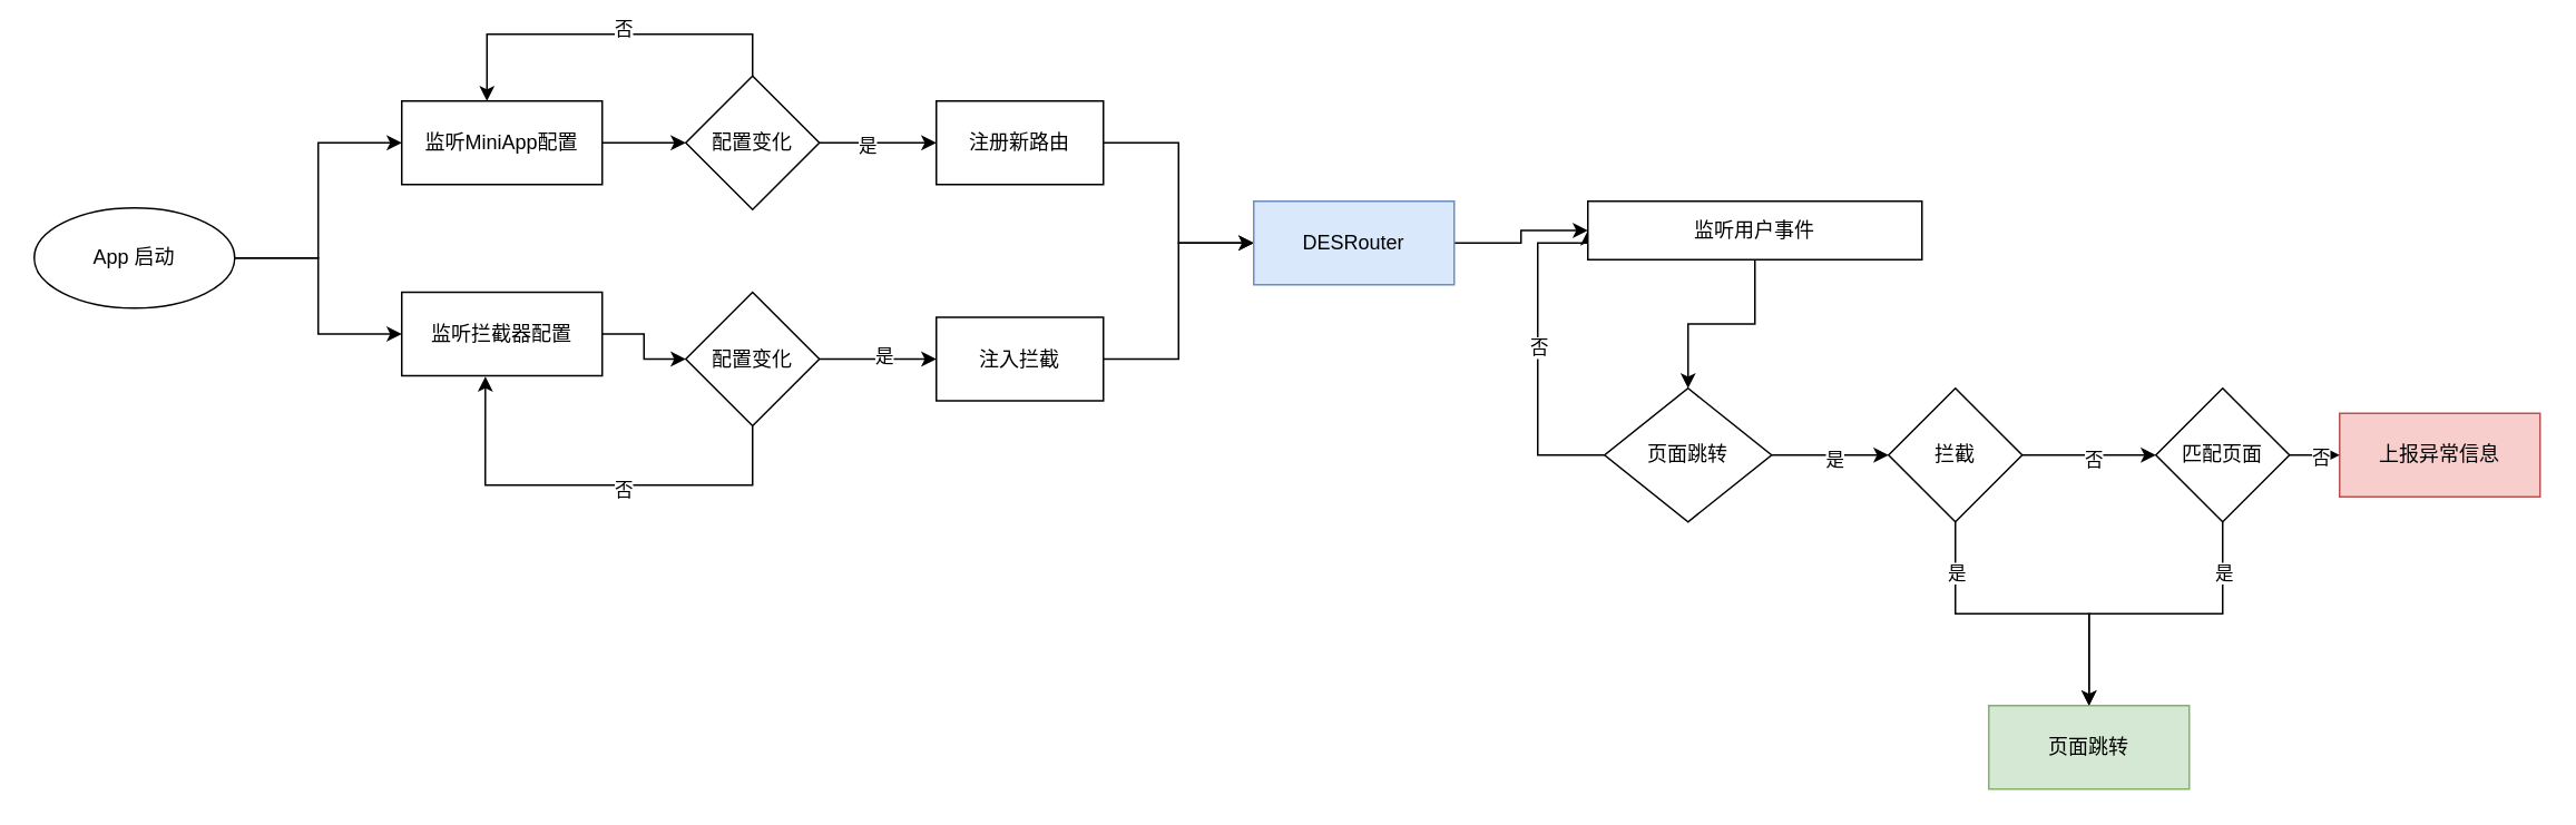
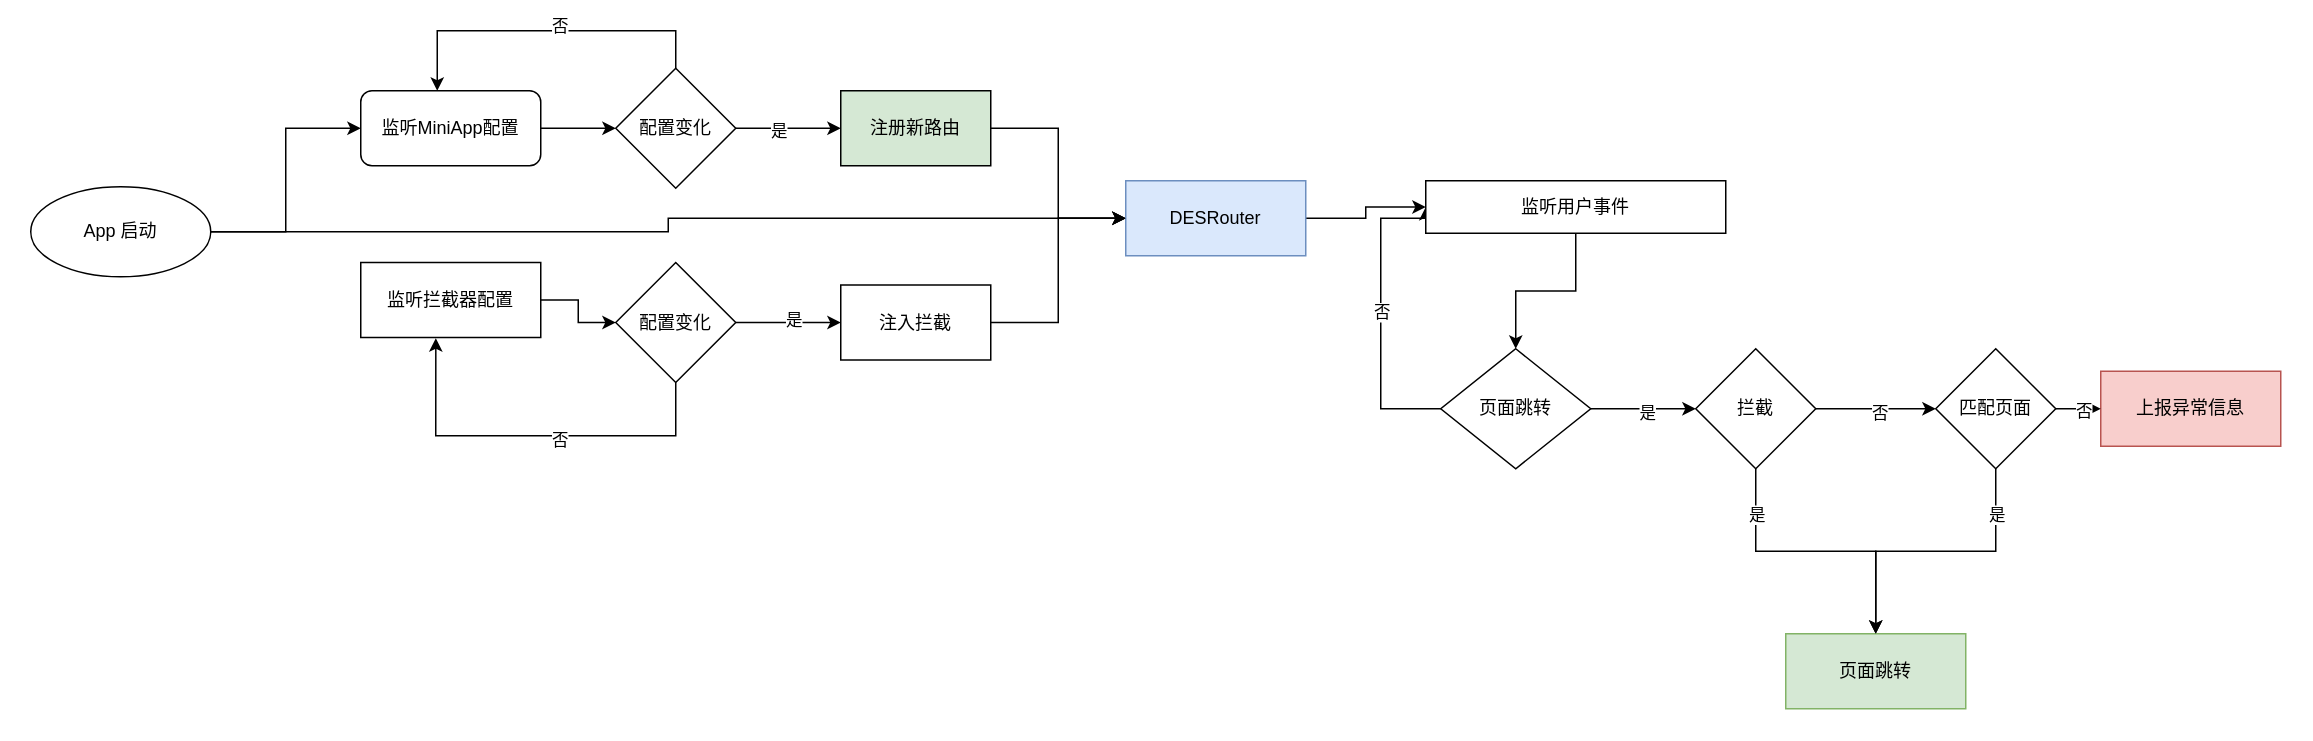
  <mxCell id="0" />
  <mxCell id="1" parent="0" />
  <mxCell id="2" style="edgeStyle=orthogonalEdgeStyle;rounded=0;orthogonalLoop=1;jettySize=auto;html=1;entryX=0;entryY=0.5;entryDx=0;entryDy=0;" edge="1" parent="1" source="3" target="10"><mxGeometry relative="1" as="geometry" /></mxCell>
- <mxCell id="3" value="监听MiniApp配置" style="whiteSpace=wrap;html=1;" vertex="1" parent="1"><mxGeometry x="240" y="60" width="120" height="50" as="geometry" /></mxCell>
+ <mxCell id="3" value="监听MiniApp配置" style="whiteSpace=wrap;html=1;rounded=1;" vertex="1" parent="1"><mxGeometry x="240" y="60" width="120" height="50" as="geometry" /></mxCell>
  <mxCell id="4" style="edgeStyle=orthogonalEdgeStyle;rounded=0;orthogonalLoop=1;jettySize=auto;html=1;entryX=0;entryY=0.5;entryDx=0;entryDy=0;" edge="1" parent="1" source="5" target="15"><mxGeometry relative="1" as="geometry" /></mxCell>
  <mxCell id="5" value="监听拦截器配置" style="whiteSpace=wrap;html=1;" vertex="1" parent="1"><mxGeometry x="240" y="174.5" width="120" height="50" as="geometry" /></mxCell>
  <mxCell id="6" style="edgeStyle=orthogonalEdgeStyle;rounded=0;orthogonalLoop=1;jettySize=auto;html=1;" edge="1" parent="1" source="10" target="17"><mxGeometry relative="1" as="geometry" /></mxCell>
  <mxCell id="7" value="是" style="edgeLabel;html=1;align=center;verticalAlign=middle;resizable=0;points=[];" vertex="1" connectable="0" parent="6"><mxGeometry x="-0.2" y="-1" relative="1" as="geometry"><mxPoint as="offset" /></mxGeometry></mxCell>
  <mxCell id="8" style="edgeStyle=orthogonalEdgeStyle;rounded=0;orthogonalLoop=1;jettySize=auto;html=1;entryX=0.425;entryY=0;entryDx=0;entryDy=0;entryPerimeter=0;" edge="1" parent="1" source="10" target="3"><mxGeometry relative="1" as="geometry"><Array as="points"><mxPoint x="450" y="20" /><mxPoint x="291" y="20" /></Array></mxGeometry></mxCell>
  <mxCell id="9" value="否" style="edgeLabel;html=1;align=center;verticalAlign=middle;resizable=0;points=[];" vertex="1" connectable="0" parent="8"><mxGeometry x="-0.08" y="-4" relative="1" as="geometry"><mxPoint as="offset" /></mxGeometry></mxCell>
  <mxCell id="10" value="配置变化" style="rhombus;whiteSpace=wrap;html=1;" vertex="1" parent="1"><mxGeometry x="410" y="45" width="80" height="80" as="geometry" /></mxCell>
  <mxCell id="11" style="edgeStyle=orthogonalEdgeStyle;rounded=0;orthogonalLoop=1;jettySize=auto;html=1;entryX=0;entryY=0.5;entryDx=0;entryDy=0;" edge="1" parent="1" source="15" target="19"><mxGeometry relative="1" as="geometry" /></mxCell>
  <mxCell id="12" value="是" style="edgeLabel;html=1;align=center;verticalAlign=middle;resizable=0;points=[];" vertex="1" connectable="0" parent="11"><mxGeometry x="0.08" y="3" relative="1" as="geometry"><mxPoint y="1" as="offset" /></mxGeometry></mxCell>
  <mxCell id="13" style="edgeStyle=orthogonalEdgeStyle;rounded=0;orthogonalLoop=1;jettySize=auto;html=1;entryX=0.417;entryY=1.01;entryDx=0;entryDy=0;entryPerimeter=0;" edge="1" parent="1" source="15" target="5"><mxGeometry relative="1" as="geometry"><Array as="points"><mxPoint x="450" y="290" /><mxPoint x="290" y="290" /></Array></mxGeometry></mxCell>
  <mxCell id="14" value="否" style="edgeLabel;html=1;align=center;verticalAlign=middle;resizable=0;points=[];" vertex="1" connectable="0" parent="13"><mxGeometry x="-0.132" y="2" relative="1" as="geometry"><mxPoint as="offset" /></mxGeometry></mxCell>
  <mxCell id="15" value="配置变化" style="rhombus;whiteSpace=wrap;html=1;" vertex="1" parent="1"><mxGeometry x="410" y="174.5" width="80" height="80" as="geometry" /></mxCell>
  <mxCell id="16" style="edgeStyle=orthogonalEdgeStyle;rounded=0;orthogonalLoop=1;jettySize=auto;html=1;entryX=0;entryY=0.5;entryDx=0;entryDy=0;" edge="1" parent="1" source="17" target="21"><mxGeometry relative="1" as="geometry" /></mxCell>
- <mxCell id="17" value="注册新路由" style="whiteSpace=wrap;html=1;" vertex="1" parent="1"><mxGeometry x="560" y="60" width="100" height="50" as="geometry" /></mxCell>
+ <mxCell id="17" value="注册新路由" style="whiteSpace=wrap;html=1;fillColor=#d5e8d4;" vertex="1" parent="1"><mxGeometry x="560" y="60" width="100" height="50" as="geometry" /></mxCell>
  <mxCell id="18" style="edgeStyle=orthogonalEdgeStyle;rounded=0;orthogonalLoop=1;jettySize=auto;html=1;entryX=0;entryY=0.5;entryDx=0;entryDy=0;" edge="1" parent="1" source="19" target="21"><mxGeometry relative="1" as="geometry" /></mxCell>
  <mxCell id="19" value="注入拦截" style="whiteSpace=wrap;html=1;" vertex="1" parent="1"><mxGeometry x="560" y="189.5" width="100" height="50" as="geometry" /></mxCell>
  <mxCell id="20" style="edgeStyle=orthogonalEdgeStyle;rounded=0;orthogonalLoop=1;jettySize=auto;html=1;entryX=0;entryY=0.5;entryDx=0;entryDy=0;" edge="1" parent="1" source="21" target="38"><mxGeometry relative="1" as="geometry" /></mxCell>
  <mxCell id="21" value="DESRouter" style="whiteSpace=wrap;html=1;fillColor=#dae8fc;strokeColor=#6c8ebf;" vertex="1" parent="1"><mxGeometry x="750" y="120" width="120" height="50" as="geometry" /></mxCell>
  <mxCell id="22" style="edgeStyle=orthogonalEdgeStyle;rounded=0;orthogonalLoop=1;jettySize=auto;html=1;" edge="1" parent="1" source="26" target="27"><mxGeometry relative="1" as="geometry" /></mxCell>
  <mxCell id="23" value="是" style="edgeLabel;html=1;align=center;verticalAlign=middle;resizable=0;points=[];" vertex="1" connectable="0" parent="22"><mxGeometry x="-0.3" relative="1" as="geometry"><mxPoint x="-12" y="-25" as="offset" /></mxGeometry></mxCell>
  <mxCell id="24" style="edgeStyle=orthogonalEdgeStyle;rounded=0;orthogonalLoop=1;jettySize=auto;html=1;entryX=0;entryY=0.5;entryDx=0;entryDy=0;" edge="1" parent="1" source="26" target="43"><mxGeometry relative="1" as="geometry" /></mxCell>
  <mxCell id="25" value="否" style="edgeLabel;html=1;align=center;verticalAlign=middle;resizable=0;points=[];" vertex="1" connectable="0" parent="24"><mxGeometry x="0.057" y="-2" relative="1" as="geometry"><mxPoint as="offset" /></mxGeometry></mxCell>
  <mxCell id="26" value="拦截" style="rhombus;whiteSpace=wrap;html=1;" vertex="1" parent="1"><mxGeometry x="1130" y="232" width="80" height="80" as="geometry" /></mxCell>
  <mxCell id="27" value="页面跳转" style="whiteSpace=wrap;html=1;fillColor=#d5e8d4;strokeColor=#82b366;" vertex="1" parent="1"><mxGeometry x="1190" y="422" width="120" height="50" as="geometry" /></mxCell>
  <mxCell id="28" value="上报异常信息" style="whiteSpace=wrap;html=1;fillColor=#f8cecc;strokeColor=#b85450;" vertex="1" parent="1"><mxGeometry x="1400" y="247" width="120" height="50" as="geometry" /></mxCell>
  <mxCell id="29" style="edgeStyle=orthogonalEdgeStyle;rounded=0;orthogonalLoop=1;jettySize=auto;html=1;entryX=0;entryY=0.5;entryDx=0;entryDy=0;" edge="1" parent="1" source="31" target="3"><mxGeometry relative="1" as="geometry" /></mxCell>
- <mxCell id="30" style="edgeStyle=orthogonalEdgeStyle;rounded=0;orthogonalLoop=1;jettySize=auto;html=1;entryX=0;entryY=0.5;entryDx=0;entryDy=0;" edge="1" parent="1" source="31" target="5"><mxGeometry relative="1" as="geometry" /></mxCell>
+ <mxCell id="30" style="edgeStyle=orthogonalEdgeStyle;rounded=0;orthogonalLoop=1;jettySize=auto;html=1;" edge="1" parent="1" source="31" target="21"><mxGeometry relative="1" as="geometry" /></mxCell>
  <mxCell id="31" value="App 启动" style="ellipse;whiteSpace=wrap;html=1;" vertex="1" parent="1"><mxGeometry x="20" y="124" width="120" height="60" as="geometry" /></mxCell>
  <mxCell id="32" style="edgeStyle=orthogonalEdgeStyle;rounded=0;orthogonalLoop=1;jettySize=auto;html=1;" edge="1" parent="1" source="36" target="26"><mxGeometry relative="1" as="geometry" /></mxCell>
  <mxCell id="33" value="是" style="edgeLabel;html=1;align=center;verticalAlign=middle;resizable=0;points=[];" vertex="1" connectable="0" parent="32"><mxGeometry x="0.046" y="-2" relative="1" as="geometry"><mxPoint as="offset" /></mxGeometry></mxCell>
  <mxCell id="34" style="edgeStyle=orthogonalEdgeStyle;rounded=0;orthogonalLoop=1;jettySize=auto;html=1;entryX=0;entryY=0.5;entryDx=0;entryDy=0;exitX=0;exitY=0.5;exitDx=0;exitDy=0;" edge="1" parent="1" source="36" target="38"><mxGeometry relative="1" as="geometry"><Array as="points"><mxPoint x="920" y="272" /><mxPoint x="920" y="145" /></Array></mxGeometry></mxCell>
  <mxCell id="35" value="否" style="edgeLabel;html=1;align=center;verticalAlign=middle;resizable=0;points=[];" vertex="1" connectable="0" parent="34"><mxGeometry x="-0.15" relative="1" as="geometry"><mxPoint y="-18" as="offset" /></mxGeometry></mxCell>
  <mxCell id="36" value="页面跳转" style="rhombus;whiteSpace=wrap;html=1;" vertex="1" parent="1"><mxGeometry x="960" y="232" width="100" height="80" as="geometry" /></mxCell>
  <mxCell id="37" style="edgeStyle=orthogonalEdgeStyle;rounded=0;orthogonalLoop=1;jettySize=auto;html=1;" edge="1" parent="1" source="38" target="36"><mxGeometry relative="1" as="geometry" /></mxCell>
  <mxCell id="38" value="监听用户事件" style="whiteSpace=wrap;html=1;" vertex="1" parent="1"><mxGeometry x="950" y="120" width="200" height="35" as="geometry" /></mxCell>
  <mxCell id="39" style="edgeStyle=orthogonalEdgeStyle;rounded=0;orthogonalLoop=1;jettySize=auto;html=1;entryX=0;entryY=0.5;entryDx=0;entryDy=0;" edge="1" parent="1" source="43" target="28"><mxGeometry relative="1" as="geometry" /></mxCell>
  <mxCell id="40" value="否" style="edgeLabel;html=1;align=center;verticalAlign=middle;resizable=0;points=[];" vertex="1" connectable="0" parent="39"><mxGeometry x="-0.106" y="1" relative="1" as="geometry"><mxPoint as="offset" /></mxGeometry></mxCell>
  <mxCell id="41" style="edgeStyle=orthogonalEdgeStyle;rounded=0;orthogonalLoop=1;jettySize=auto;html=1;entryX=0.5;entryY=0;entryDx=0;entryDy=0;" edge="1" parent="1" source="43" target="27"><mxGeometry relative="1" as="geometry" /></mxCell>
  <mxCell id="42" value="是" style="edgeLabel;html=1;align=center;verticalAlign=middle;resizable=0;points=[];" vertex="1" connectable="0" parent="41"><mxGeometry x="-0.633" y="-3" relative="1" as="geometry"><mxPoint x="3" y="-5" as="offset" /></mxGeometry></mxCell>
  <mxCell id="43" value="匹配页面" style="rhombus;whiteSpace=wrap;html=1;" vertex="1" parent="1"><mxGeometry x="1290" y="232" width="80" height="80" as="geometry" /></mxCell>
